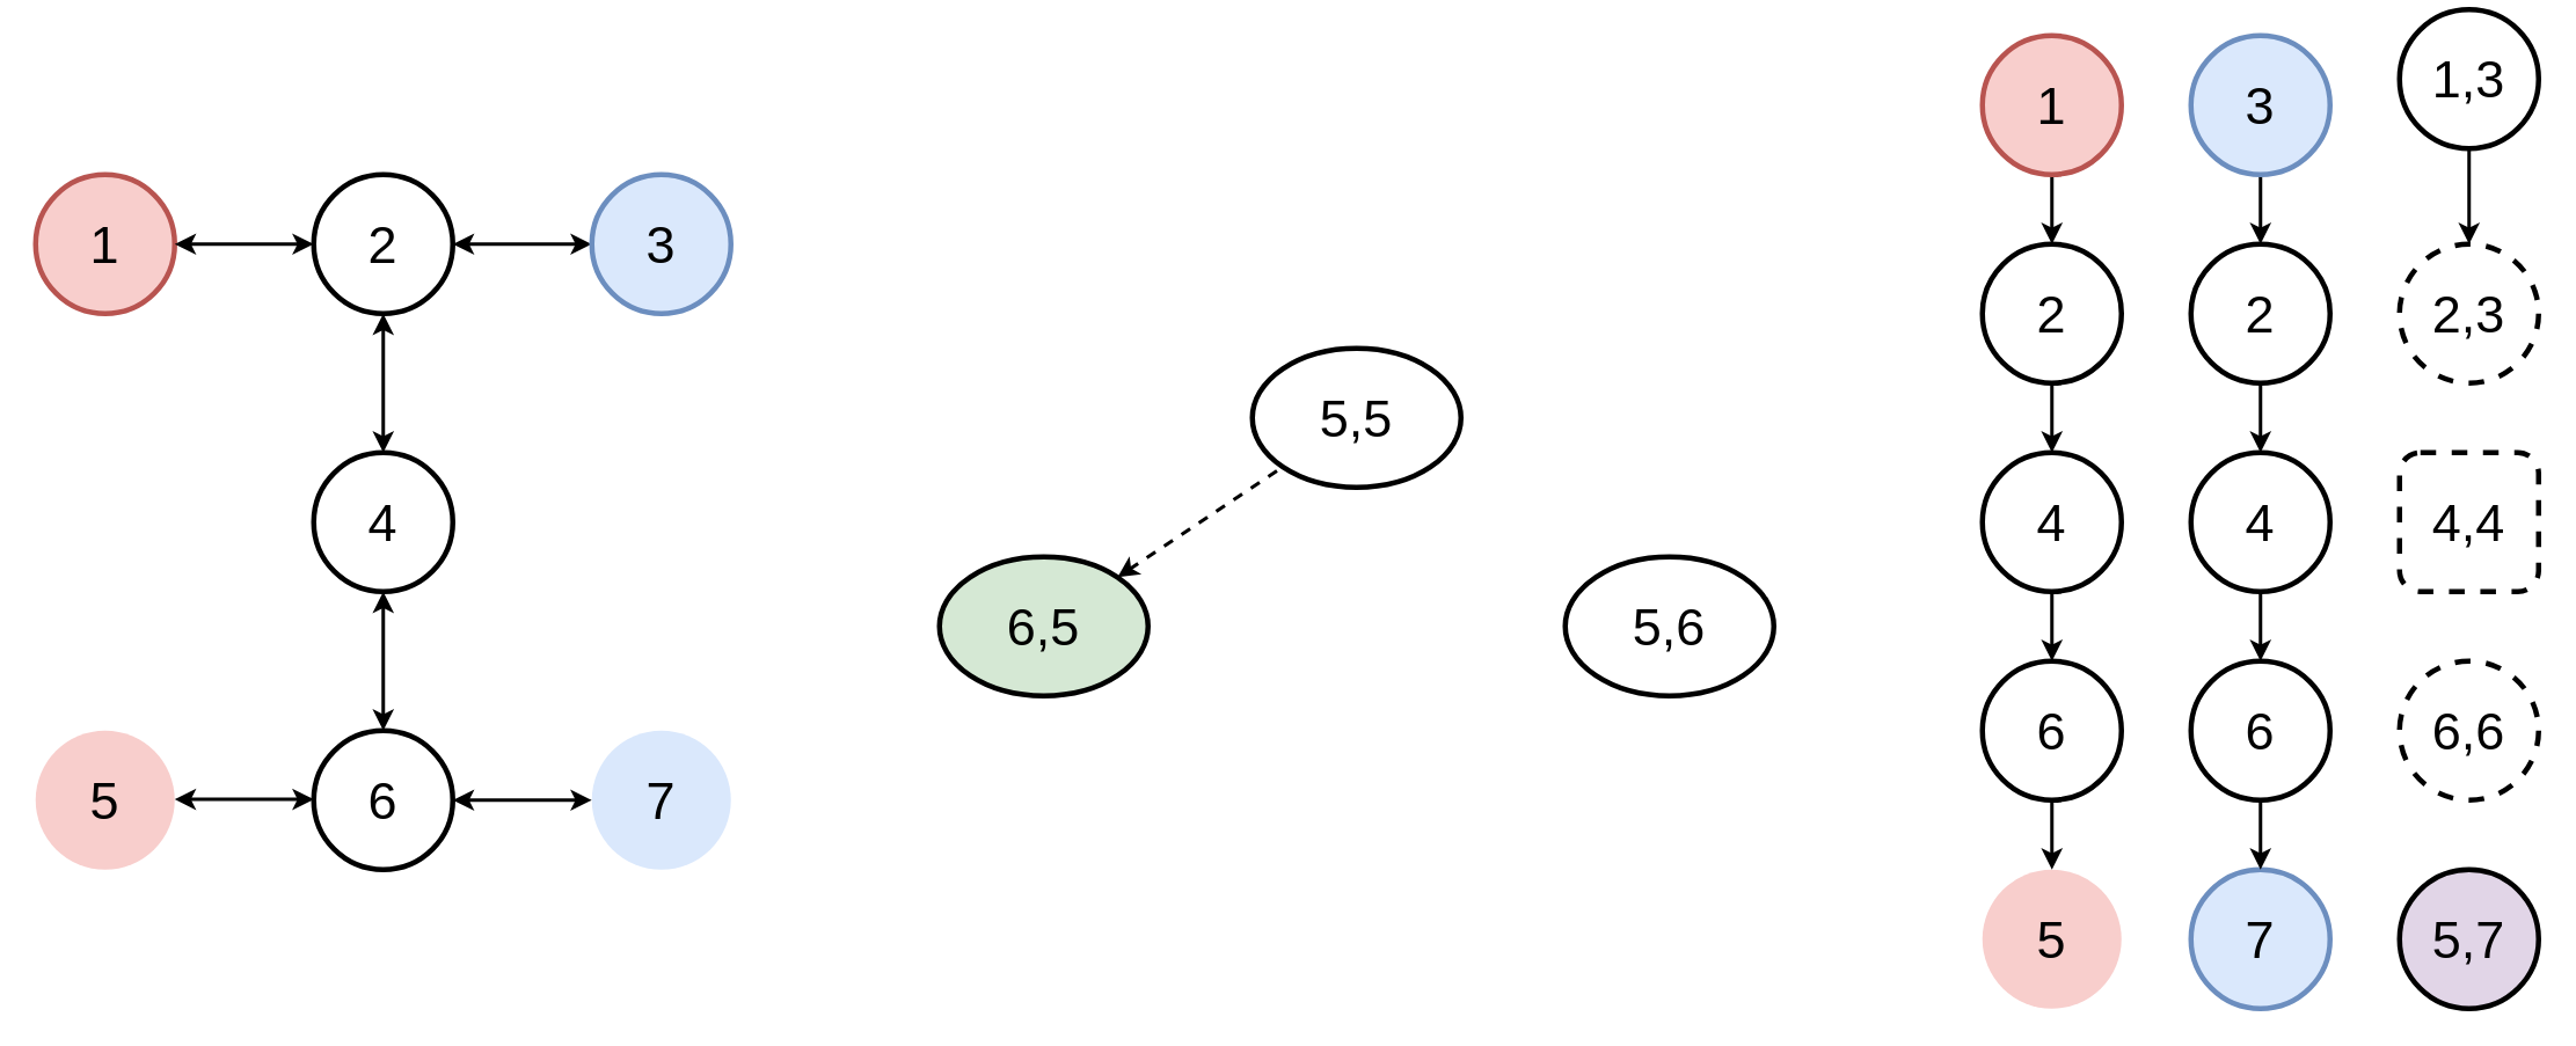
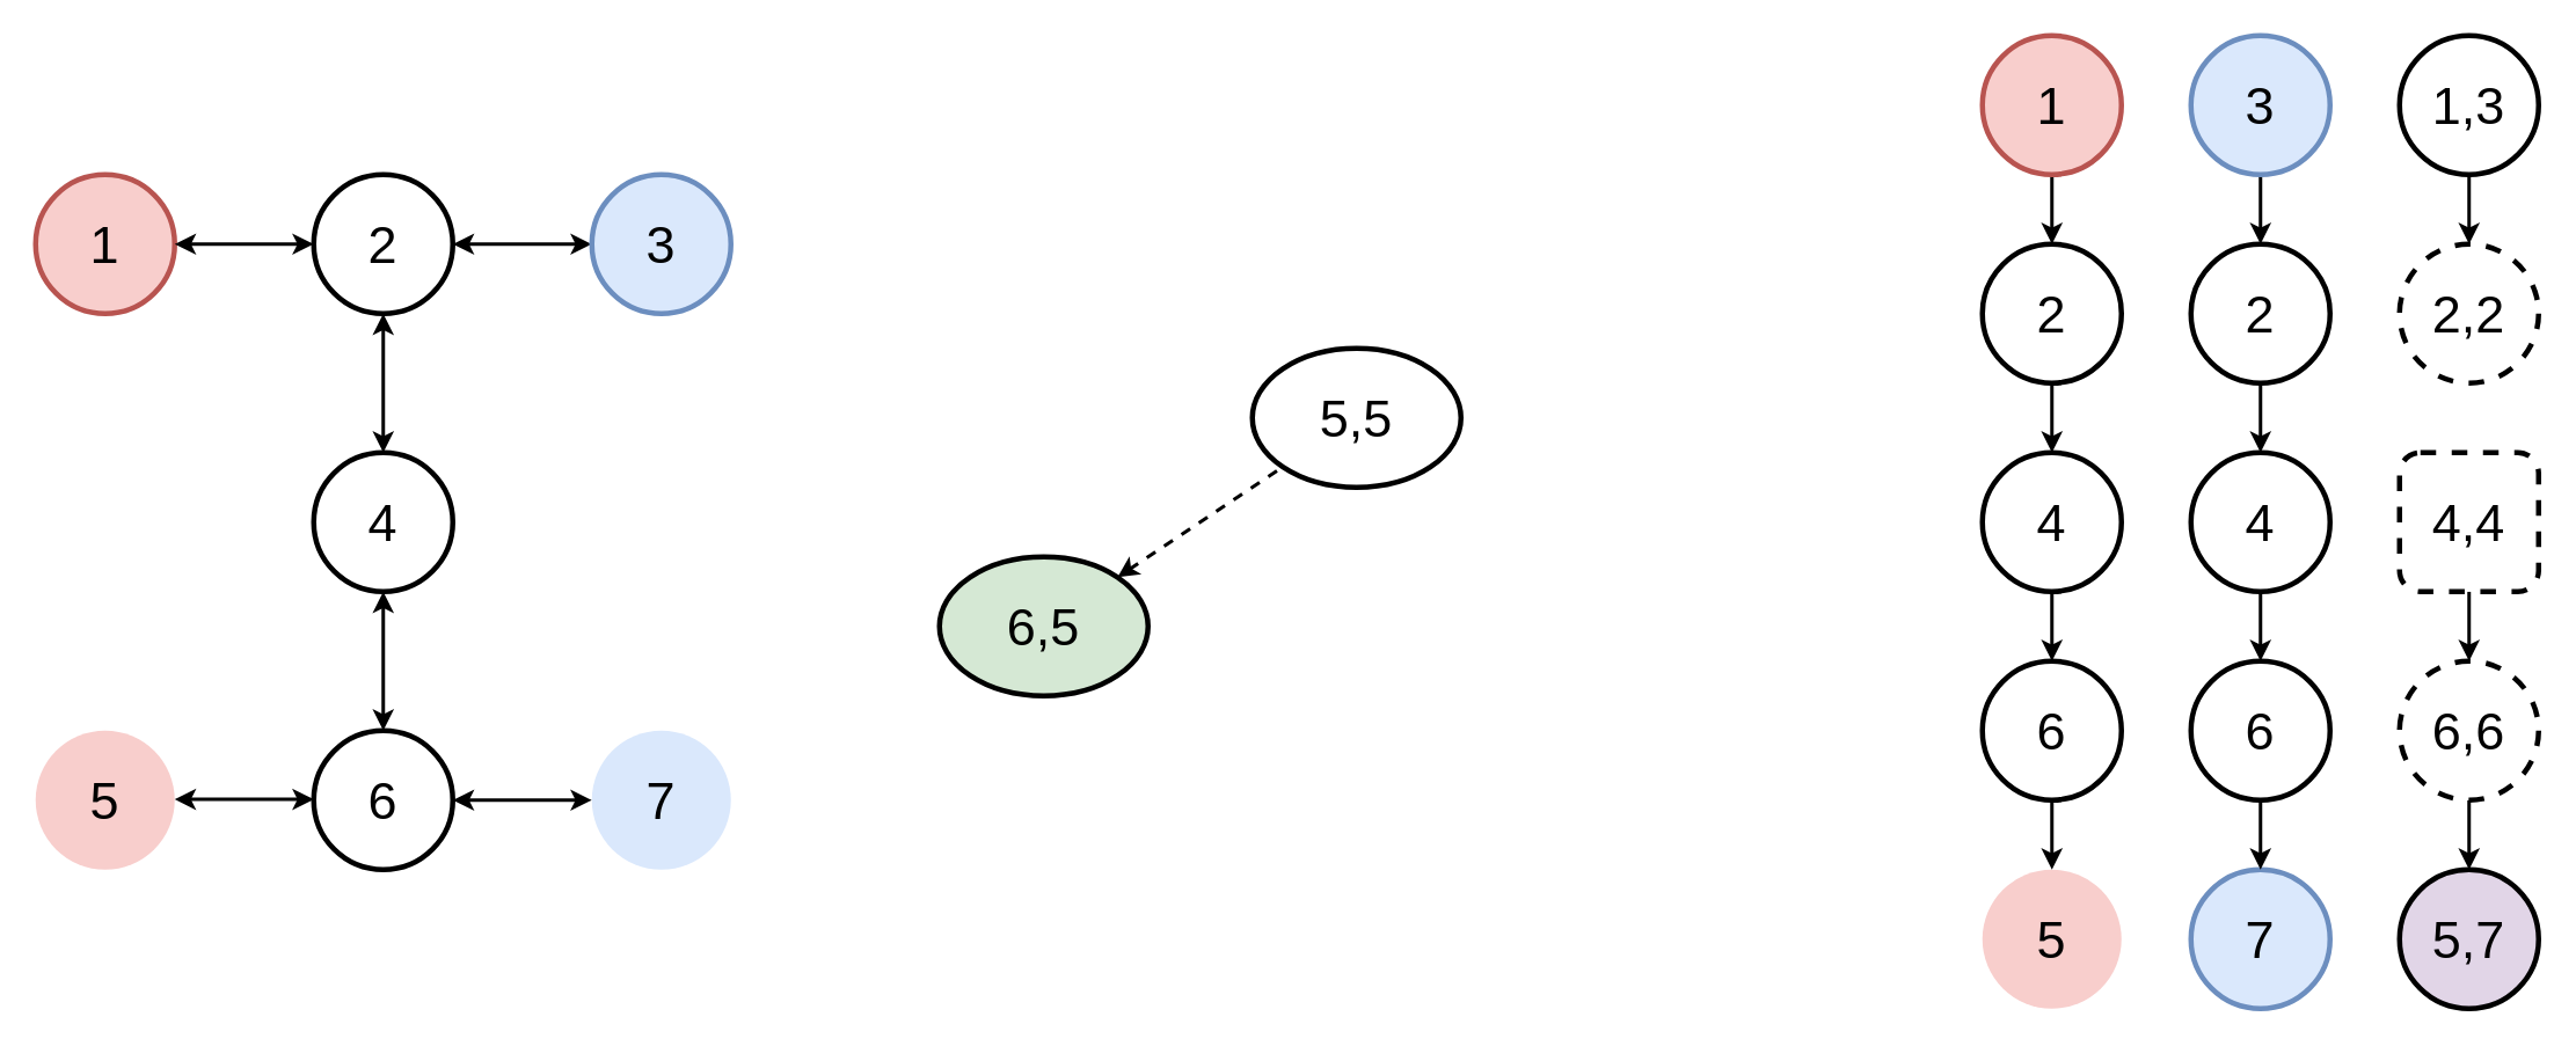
  <mxCell id="0" />
  <mxCell id="1" parent="0" />
  <mxCell id="2" value="1" style="ellipse;whiteSpace=wrap;html=1;aspect=fixed;fillColor=#f8cecc;strokeColor=#b85450;strokeWidth=3;fontSize=30;" vertex="1" parent="1"><mxGeometry x="20" y="100" width="80" height="80" as="geometry" /></mxCell>
  <mxCell id="3" style="edgeStyle=orthogonalEdgeStyle;rounded=0;orthogonalLoop=1;jettySize=auto;html=1;exitX=0;exitY=0.5;exitDx=0;exitDy=0;entryX=1;entryY=0.5;entryDx=0;entryDy=0;strokeWidth=2;startArrow=classic;startFill=1;fontSize=30;" edge="1" parent="1" source="4" target="2"><mxGeometry relative="1" as="geometry" /></mxCell>
  <mxCell id="4" value="2" style="ellipse;whiteSpace=wrap;html=1;aspect=fixed;strokeWidth=3;fontSize=30;" vertex="1" parent="1"><mxGeometry x="180" y="100" width="80" height="80" as="geometry" /></mxCell>
  <mxCell id="5" style="edgeStyle=orthogonalEdgeStyle;rounded=0;orthogonalLoop=1;jettySize=auto;html=1;exitX=1;exitY=0.5;exitDx=0;exitDy=0;entryX=0;entryY=0.5;entryDx=0;entryDy=0;strokeWidth=2;startArrow=classic;startFill=1;fontSize=30;" edge="1" parent="1"><mxGeometry relative="1" as="geometry"><mxPoint x="100" y="459.58" as="sourcePoint" /><mxPoint x="180" y="459.58" as="targetPoint" /></mxGeometry></mxCell>
  <mxCell id="6" style="edgeStyle=orthogonalEdgeStyle;rounded=0;orthogonalLoop=1;jettySize=auto;html=1;exitX=0;exitY=0.5;exitDx=0;exitDy=0;entryX=1;entryY=0.5;entryDx=0;entryDy=0;strokeWidth=2;startArrow=classic;startFill=1;fontSize=30;" edge="1" parent="1" source="7" target="4"><mxGeometry relative="1" as="geometry" /></mxCell>
  <mxCell id="7" value="3" style="ellipse;whiteSpace=wrap;html=1;aspect=fixed;strokeWidth=3;fillColor=#dae8fc;strokeColor=#6c8ebf;fontSize=30;" vertex="1" parent="1"><mxGeometry y="100" width="80" height="80" as="geometry" x="340" /></mxCell>
  <mxCell id="8" value="5,5" style="ellipse;whiteSpace=wrap;html=1;fontSize=30;strokeWidth=3;" vertex="1" parent="1"><mxGeometry x="720" y="200" width="120" height="80" as="geometry" /></mxCell>
  <mxCell id="9" style="edgeStyle=orthogonalEdgeStyle;rounded=0;orthogonalLoop=1;jettySize=auto;html=1;exitX=0.5;exitY=0;exitDx=0;exitDy=0;entryX=0.5;entryY=1;entryDx=0;entryDy=0;fontSize=30;startArrow=classic;startFill=1;strokeColor=#000000;strokeWidth=2;" edge="1" parent="1" source="10" target="4"><mxGeometry relative="1" as="geometry" /></mxCell>
  <mxCell id="10" value="4" style="ellipse;whiteSpace=wrap;html=1;aspect=fixed;strokeWidth=3;fontSize=30;" vertex="1" parent="1"><mxGeometry x="180" y="260" width="80" height="80" as="geometry" /></mxCell>
  <mxCell id="11" value="5" style="ellipse;whiteSpace=wrap;html=1;aspect=fixed;strokeWidth=3;fontSize=30;fillColor=#f8cecc;strokeColor=none;" vertex="1" parent="1"><mxGeometry x="20" y="420" width="80" height="80" as="geometry" /></mxCell>
  <mxCell id="12" style="edgeStyle=orthogonalEdgeStyle;rounded=0;orthogonalLoop=1;jettySize=auto;html=1;exitX=1;exitY=0.5;exitDx=0;exitDy=0;entryX=0;entryY=0.5;entryDx=0;entryDy=0;fontSize=30;startArrow=classic;startFill=1;strokeColor=#000000;strokeWidth=2;" edge="1" parent="1" source="14" target="15"><mxGeometry relative="1" as="geometry" /></mxCell>
  <mxCell id="13" style="edgeStyle=orthogonalEdgeStyle;rounded=0;orthogonalLoop=1;jettySize=auto;html=1;exitX=0.5;exitY=0;exitDx=0;exitDy=0;entryX=0.5;entryY=1;entryDx=0;entryDy=0;fontSize=30;startArrow=classic;startFill=1;strokeColor=#000000;strokeWidth=2;" edge="1" parent="1" source="14" target="10"><mxGeometry relative="1" as="geometry" /></mxCell>
  <mxCell id="14" value="6" style="ellipse;whiteSpace=wrap;html=1;aspect=fixed;strokeWidth=3;fontSize=30;" vertex="1" parent="1"><mxGeometry x="180" y="420" width="80" height="80" as="geometry" /></mxCell>
  <mxCell id="15" value="7" style="ellipse;whiteSpace=wrap;html=1;aspect=fixed;strokeWidth=3;fontSize=30;fillColor=#dae8fc;strokeColor=none;" vertex="1" parent="1"><mxGeometry y="420" width="80" height="80" as="geometry" x="340" /></mxCell>
  <mxCell id="16" style="rounded=0;orthogonalLoop=1;jettySize=auto;html=1;entryX=0;entryY=1;entryDx=0;entryDy=0;fontSize=30;startArrow=classic;startFill=1;strokeColor=#000000;strokeWidth=2;exitX=1;exitY=0;exitDx=0;exitDy=0;endArrow=none;endFill=0;dashed=1;" edge="1" parent="1" source="17" target="8"><mxGeometry relative="1" as="geometry"><mxPoint x="750" y="350" as="sourcePoint" /></mxGeometry></mxCell>
  <mxCell id="17" value="6,5" style="ellipse;whiteSpace=wrap;html=1;fontSize=30;strokeWidth=3;fillColor=#d5e8d4;" vertex="1" parent="1"><mxGeometry x="540" y="320" width="120" height="80" as="geometry" /></mxCell>
- <mxCell id="18" value="5,6" style="ellipse;whiteSpace=wrap;html=1;fontSize=30;strokeWidth=3;" vertex="1" parent="1"><mxGeometry x="900" y="320" width="120" height="80" as="geometry" /></mxCell>
  <mxCell id="19" style="edgeStyle=none;rounded=0;orthogonalLoop=1;jettySize=auto;html=1;exitX=0.5;exitY=1;exitDx=0;exitDy=0;entryX=0.5;entryY=0;entryDx=0;entryDy=0;fontSize=30;startArrow=none;startFill=0;endArrow=classic;endFill=1;strokeColor=#000000;strokeWidth=2;" edge="1" parent="1" source="20" target="23"><mxGeometry relative="1" as="geometry" /></mxCell>
  <mxCell id="20" value="1" style="ellipse;whiteSpace=wrap;html=1;aspect=fixed;fillColor=#f8cecc;strokeColor=#b85450;strokeWidth=3;fontSize=30;" vertex="1" parent="1"><mxGeometry x="1140" y="20" width="80" height="80" as="geometry" /></mxCell>
  <mxCell id="21" value="5" style="ellipse;whiteSpace=wrap;html=1;aspect=fixed;strokeWidth=3;fontSize=30;fillColor=#f8cecc;strokeColor=none;" vertex="1" parent="1"><mxGeometry x="1140" y="500" width="80" height="80" as="geometry" /></mxCell>
  <mxCell id="22" style="edgeStyle=none;rounded=0;orthogonalLoop=1;jettySize=auto;html=1;exitX=0.5;exitY=1;exitDx=0;exitDy=0;entryX=0.5;entryY=0;entryDx=0;entryDy=0;fontSize=30;startArrow=none;startFill=0;endArrow=classic;endFill=1;strokeColor=#000000;strokeWidth=2;" edge="1" parent="1" source="23" target="25"><mxGeometry relative="1" as="geometry" /></mxCell>
  <mxCell id="23" value="2" style="ellipse;whiteSpace=wrap;html=1;aspect=fixed;strokeWidth=3;fontSize=30;" vertex="1" parent="1"><mxGeometry x="1140" y="140" width="80" height="80" as="geometry" /></mxCell>
  <mxCell id="24" style="edgeStyle=none;rounded=0;orthogonalLoop=1;jettySize=auto;html=1;exitX=0.5;exitY=1;exitDx=0;exitDy=0;fontSize=30;startArrow=none;startFill=0;endArrow=classic;endFill=1;strokeColor=#000000;strokeWidth=2;" edge="1" parent="1" source="25" target="27"><mxGeometry relative="1" as="geometry" /></mxCell>
  <mxCell id="25" value="4" style="ellipse;whiteSpace=wrap;html=1;aspect=fixed;strokeWidth=3;fontSize=30;" vertex="1" parent="1"><mxGeometry x="1140" y="260" width="80" height="80" as="geometry" /></mxCell>
  <mxCell id="26" style="edgeStyle=none;rounded=0;orthogonalLoop=1;jettySize=auto;html=1;exitX=0.5;exitY=1;exitDx=0;exitDy=0;entryX=0.5;entryY=0;entryDx=0;entryDy=0;fontSize=30;startArrow=none;startFill=0;endArrow=classic;endFill=1;strokeColor=#000000;strokeWidth=2;" edge="1" parent="1" source="27" target="21"><mxGeometry relative="1" as="geometry" /></mxCell>
  <mxCell id="27" value="6" style="ellipse;whiteSpace=wrap;html=1;aspect=fixed;strokeWidth=3;fontSize=30;" vertex="1" parent="1"><mxGeometry x="1140" y="380" width="80" height="80" as="geometry" /></mxCell>
  <mxCell id="28" style="edgeStyle=none;rounded=0;orthogonalLoop=1;jettySize=auto;html=1;exitX=0.5;exitY=1;exitDx=0;exitDy=0;entryX=0.5;entryY=0;entryDx=0;entryDy=0;fontSize=30;startArrow=none;startFill=0;endArrow=classic;endFill=1;strokeColor=#000000;strokeWidth=2;" edge="1" parent="1" source="29" target="32"><mxGeometry relative="1" as="geometry" /></mxCell>
  <mxCell id="29" value="3" style="ellipse;whiteSpace=wrap;html=1;aspect=fixed;fillColor=#dae8fc;strokeColor=#6c8ebf;strokeWidth=3;fontSize=30;" vertex="1" parent="1"><mxGeometry x="1260" y="20" width="80" height="80" as="geometry" /></mxCell>
  <mxCell id="30" value="7" style="ellipse;whiteSpace=wrap;html=1;aspect=fixed;strokeWidth=3;fontSize=30;fillColor=#dae8fc;strokeColor=#6c8ebf;" vertex="1" parent="1"><mxGeometry x="1260" y="500" width="80" height="80" as="geometry" /></mxCell>
  <mxCell id="31" style="edgeStyle=none;rounded=0;orthogonalLoop=1;jettySize=auto;html=1;exitX=0.5;exitY=1;exitDx=0;exitDy=0;entryX=0.5;entryY=0;entryDx=0;entryDy=0;fontSize=30;startArrow=none;startFill=0;endArrow=classic;endFill=1;strokeColor=#000000;strokeWidth=2;" edge="1" parent="1" source="32" target="34"><mxGeometry relative="1" as="geometry" /></mxCell>
  <mxCell id="32" value="2" style="ellipse;whiteSpace=wrap;html=1;aspect=fixed;strokeWidth=3;fontSize=30;" vertex="1" parent="1"><mxGeometry x="1260" y="140" width="80" height="80" as="geometry" /></mxCell>
  <mxCell id="33" style="edgeStyle=none;rounded=0;orthogonalLoop=1;jettySize=auto;html=1;exitX=0.5;exitY=1;exitDx=0;exitDy=0;fontSize=30;startArrow=none;startFill=0;endArrow=classic;endFill=1;strokeColor=#000000;strokeWidth=2;" edge="1" parent="1" source="34" target="36"><mxGeometry relative="1" as="geometry" /></mxCell>
  <mxCell id="34" value="4" style="ellipse;whiteSpace=wrap;html=1;aspect=fixed;strokeWidth=3;fontSize=30;" vertex="1" parent="1"><mxGeometry x="1260" y="260" width="80" height="80" as="geometry" /></mxCell>
  <mxCell id="35" style="edgeStyle=none;rounded=0;orthogonalLoop=1;jettySize=auto;html=1;exitX=0.5;exitY=1;exitDx=0;exitDy=0;entryX=0.5;entryY=0;entryDx=0;entryDy=0;fontSize=30;startArrow=none;startFill=0;endArrow=classic;endFill=1;strokeColor=#000000;strokeWidth=2;" edge="1" parent="1" source="36" target="30"><mxGeometry relative="1" as="geometry" /></mxCell>
  <mxCell id="36" value="6" style="ellipse;whiteSpace=wrap;html=1;aspect=fixed;strokeWidth=3;fontSize=30;" vertex="1" parent="1"><mxGeometry x="1260" y="380" width="80" height="80" as="geometry" /></mxCell>
  <mxCell id="37" style="edgeStyle=none;rounded=0;orthogonalLoop=1;jettySize=auto;html=1;exitX=0.5;exitY=1;exitDx=0;exitDy=0;entryX=0.5;entryY=0;entryDx=0;entryDy=0;fontSize=30;startArrow=none;startFill=0;endArrow=classic;endFill=1;strokeColor=#000000;strokeWidth=2;" edge="1" parent="1" source="38" target="40"><mxGeometry relative="1" as="geometry" /></mxCell>
- <mxCell id="38" value="1,3" style="ellipse;whiteSpace=wrap;html=1;aspect=fixed;strokeWidth=3;fontSize=30;" vertex="1" parent="1"><mxGeometry x="1380" y="5" width="80" height="80" as="geometry" /></mxCell>
+ <mxCell id="38" value="1,3" style="ellipse;whiteSpace=wrap;html=1;aspect=fixed;strokeWidth=3;fontSize=30;" vertex="1" parent="1"><mxGeometry x="1380" y="20" width="80" height="80" as="geometry" /></mxCell>
  <mxCell id="39" value="5,7" style="ellipse;whiteSpace=wrap;html=1;aspect=fixed;strokeWidth=3;fontSize=30;fillColor=#e1d5e7;" vertex="1" parent="1"><mxGeometry x="1380" y="500" width="80" height="80" as="geometry" /></mxCell>
- <mxCell id="40" value="2,3" style="ellipse;whiteSpace=wrap;html=1;aspect=fixed;strokeWidth=3;fontSize=30;dashed=1;" vertex="1" parent="1"><mxGeometry x="1380" y="140" width="80" height="80" as="geometry" /></mxCell>
+ <mxCell id="40" value="2,2" style="ellipse;whiteSpace=wrap;html=1;aspect=fixed;strokeWidth=3;fontSize=30;dashed=1;" vertex="1" parent="1"><mxGeometry x="1380" y="140" width="80" height="80" as="geometry" /></mxCell>
+ <mxCell id="41" style="edgeStyle=none;rounded=0;orthogonalLoop=1;jettySize=auto;html=1;exitX=0.5;exitY=1;exitDx=0;exitDy=0;fontSize=30;startArrow=none;startFill=0;endArrow=classic;endFill=1;strokeColor=#000000;strokeWidth=2;" edge="1" parent="1" source="42" target="44"><mxGeometry relative="1" as="geometry" /></mxCell>
  <mxCell id="42" value="4,4" style="whiteSpace=wrap;html=1;aspect=fixed;strokeWidth=3;fontSize=30;dashed=1;rounded=1;" vertex="1" parent="1"><mxGeometry x="1380" y="260" width="80" height="80" as="geometry" /></mxCell>
+ <mxCell id="43" style="edgeStyle=none;rounded=0;orthogonalLoop=1;jettySize=auto;html=1;exitX=0.5;exitY=1;exitDx=0;exitDy=0;entryX=0.5;entryY=0;entryDx=0;entryDy=0;fontSize=30;startArrow=none;startFill=0;endArrow=classic;endFill=1;strokeColor=#000000;strokeWidth=2;" edge="1" parent="1" source="44" target="39"><mxGeometry relative="1" as="geometry" /></mxCell>
  <mxCell id="44" value="6,6" style="ellipse;whiteSpace=wrap;html=1;aspect=fixed;strokeWidth=3;fontSize=30;dashed=1;" vertex="1" parent="1"><mxGeometry x="1380" y="380" width="80" height="80" as="geometry" /></mxCell>
